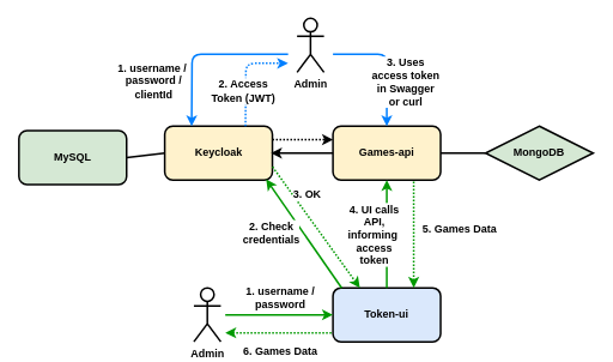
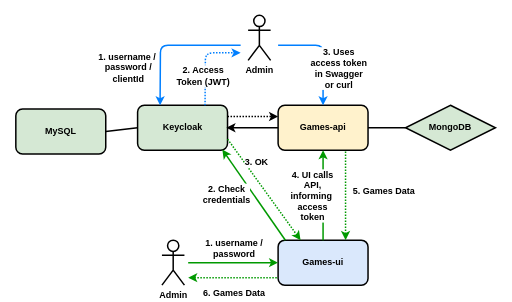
  <mxCell id="0" />
  <mxCell id="1" parent="0" />
- <mxCell id="2" value="Keycloak" style="rounded=1;whiteSpace=wrap;html=1;strokeWidth=2;fontStyle=1;fillColor=#fff2cc;strokeColor=#000000;" parent="1" vertex="1"><mxGeometry x="182.5" y="140" width="120" height="60" as="geometry" /></mxCell>
- <mxCell id="3" value="Token-ui" style="rounded=1;whiteSpace=wrap;html=1;strokeWidth=2;fontStyle=1;fillColor=#dae8fc;strokeColor=#000000;" parent="1" vertex="1"><mxGeometry x="370" y="320" width="120" height="60" as="geometry" /></mxCell>
+ <mxCell id="2" value="Keycloak" style="rounded=1;whiteSpace=wrap;html=1;strokeWidth=2;fontStyle=1;fillColor=#d5e8d4;strokeColor=#000000;" parent="1" vertex="1"><mxGeometry x="182.5" y="140" width="120" height="60" as="geometry" /></mxCell>
+ <mxCell id="3" value="Games-ui" style="rounded=1;whiteSpace=wrap;html=1;strokeWidth=2;fontStyle=1;fillColor=#dae8fc;strokeColor=#000000;" parent="1" vertex="1"><mxGeometry x="370" y="320" width="120" height="60" as="geometry" /></mxCell>
  <mxCell id="4" value="MongoDB" style="rhombus;whiteSpace=wrap;html=1;strokeWidth=2;fontStyle=1;fillColor=#d5e8d4;strokeColor=#000000;" parent="1" vertex="1"><mxGeometry x="540" y="140" width="120" height="60" as="geometry" /></mxCell>
  <mxCell id="5" value="Games-api" style="rounded=1;whiteSpace=wrap;html=1;strokeWidth=2;fontStyle=1;fillColor=#fff2cc;strokeColor=#000000;" parent="1" vertex="1"><mxGeometry x="370" y="140" width="120" height="60" as="geometry" /></mxCell>
  <mxCell id="6" value="MySQL" style="rounded=1;whiteSpace=wrap;html=1;strokeWidth=2;fontStyle=1;fillColor=#d5e8d4;strokeColor=#000000;" parent="1" vertex="1"><mxGeometry x="20" y="145" width="120" height="60" as="geometry" /></mxCell>
  <mxCell id="7" value="" style="endArrow=none;html=1;entryX=0;entryY=0.5;entryDx=0;entryDy=0;strokeWidth=2;exitX=1;exitY=0.5;exitDx=0;exitDy=0;" parent="1" source="6" target="2" edge="1"><mxGeometry width="50" height="50" relative="1" as="geometry"><mxPoint x="80" y="270" as="sourcePoint" /><mxPoint x="130" y="230" as="targetPoint" /></mxGeometry></mxCell>
  <mxCell id="8" value="" style="endArrow=none;html=1;entryX=0;entryY=0.5;entryDx=0;entryDy=0;strokeWidth=2;exitX=1;exitY=0.5;exitDx=0;exitDy=0;" parent="1" source="5" target="4" edge="1"><mxGeometry width="50" height="50" relative="1" as="geometry"><mxPoint x="90" y="280" as="sourcePoint" /><mxPoint x="90" y="210" as="targetPoint" /></mxGeometry></mxCell>
  <mxCell id="9" value="" style="endArrow=none;startArrow=classic;html=1;strokeWidth=2;exitX=0.942;exitY=0.984;exitDx=0;exitDy=0;strokeColor=#009900;exitPerimeter=0;entryX=0.081;entryY=0.002;entryDx=0;entryDy=0;endFill=0;entryPerimeter=0;" parent="1" source="2" target="3" edge="1"><mxGeometry width="50" height="50" relative="1" as="geometry"><mxPoint x="180" y="200" as="sourcePoint" /><mxPoint x="230" y="150" as="targetPoint" /></mxGeometry></mxCell>
  <mxCell id="10" value="&lt;b&gt;2. Check&lt;br&gt;credentials&lt;/b&gt;" style="text;html=1;resizable=0;points=[];align=center;verticalAlign=middle;labelBackgroundColor=#ffffff;" parent="9" vertex="1" connectable="0"><mxGeometry x="0.0" y="2" relative="1" as="geometry"><mxPoint x="-39.31" as="offset" /></mxGeometry></mxCell>
  <mxCell id="11" value="" style="endArrow=classic;startArrow=none;html=1;strokeWidth=2;exitX=1;exitY=0.25;exitDx=0;exitDy=0;entryX=0;entryY=0.25;entryDx=0;entryDy=0;startFill=0;endFill=1;dashed=1;dashPattern=1 1;" parent="1" source="2" target="5" edge="1"><mxGeometry width="50" height="50" relative="1" as="geometry"><mxPoint x="170" y="300" as="sourcePoint" /><mxPoint x="220" y="250" as="targetPoint" /></mxGeometry></mxCell>
  <mxCell id="12" value="" style="endArrow=classic;startArrow=none;html=1;strokeWidth=2;strokeColor=#009900;startFill=0;exitX=0.5;exitY=0;exitDx=0;exitDy=0;" parent="1" source="3" edge="1"><mxGeometry width="50" height="50" relative="1" as="geometry"><mxPoint x="430" y="290" as="sourcePoint" /><mxPoint x="430" y="200" as="targetPoint" /></mxGeometry></mxCell>
  <mxCell id="13" value="&lt;b&gt;4. UI calls&lt;br&gt;API,&lt;br&gt;informing&amp;nbsp;&lt;br&gt;access&lt;br&gt;token&lt;br&gt;&lt;/b&gt;" style="text;html=1;resizable=0;points=[];align=center;verticalAlign=middle;labelBackgroundColor=#ffffff;" parent="12" vertex="1" connectable="0"><mxGeometry x="0.067" relative="1" as="geometry"><mxPoint x="-15" y="4.14" as="offset" /></mxGeometry></mxCell>
  <mxCell id="14" value="&lt;b&gt;Admin&lt;/b&gt;" style="shape=umlActor;verticalLabelPosition=bottom;labelBackgroundColor=#ffffff;verticalAlign=top;html=1;outlineConnect=0;strokeColor=#000000;strokeWidth=2;" parent="1" vertex="1"><mxGeometry x="330" y="20" width="30" height="60" as="geometry" /></mxCell>
  <mxCell id="15" value="" style="endArrow=classic;html=1;strokeWidth=2;entryX=0.5;entryY=0;entryDx=0;entryDy=0;startArrow=none;startFill=0;strokeColor=#007FFF;" parent="1" target="5" edge="1"><mxGeometry width="50" height="50" relative="1" as="geometry"><mxPoint x="370" y="60" as="sourcePoint" /><mxPoint x="280" y="360" as="targetPoint" /><Array as="points"><mxPoint x="430" y="60" /></Array></mxGeometry></mxCell>
  <mxCell id="16" value="&lt;b&gt;&lt;span&gt;3. Uses &lt;br&gt;access token&lt;br&gt;in&amp;nbsp;&lt;/span&gt;&lt;span&gt;Swagger&lt;br&gt;or curl&lt;br&gt;&lt;/span&gt;&lt;/b&gt;" style="text;html=1;resizable=0;points=[];align=center;verticalAlign=middle;labelBackgroundColor=#ffffff;" parent="15" vertex="1" connectable="0"><mxGeometry x="-0.085" y="1" relative="1" as="geometry"><mxPoint x="19" y="26" as="offset" /></mxGeometry></mxCell>
  <mxCell id="17" value="&lt;b style=&quot;font-size: 12px&quot;&gt;&lt;span&gt;1. username /&amp;nbsp;&lt;br&gt;password /&lt;br&gt;clientId&lt;br&gt;&lt;/span&gt;&lt;/b&gt;" style="endArrow=classic;html=1;strokeWidth=2;entryX=0.25;entryY=0;entryDx=0;entryDy=0;startArrow=none;startFill=0;strokeColor=#007FFF;endFill=1;" parent="1" target="2" edge="1"><mxGeometry x="0.144" y="52" width="50" height="50" relative="1" as="geometry"><mxPoint x="320" y="60" as="sourcePoint" /><mxPoint x="210" y="320" as="targetPoint" /><Array as="points"><mxPoint x="213" y="60" /></Array><mxPoint x="-95" y="30" as="offset" /></mxGeometry></mxCell>
  <mxCell id="18" value="&lt;b&gt;Admin&lt;/b&gt;" style="shape=umlActor;verticalLabelPosition=bottom;labelBackgroundColor=#ffffff;verticalAlign=top;html=1;outlineConnect=0;strokeColor=#000000;strokeWidth=2;" parent="1" vertex="1"><mxGeometry x="215" y="320" width="30" height="60" as="geometry" /></mxCell>
  <mxCell id="19" value="" style="endArrow=classic;startArrow=none;html=1;strokeWidth=2;entryX=0;entryY=0.5;entryDx=0;entryDy=0;strokeColor=#009900;startFill=0;" parent="1" target="3" edge="1"><mxGeometry width="50" height="50" relative="1" as="geometry"><mxPoint x="250" y="350" as="sourcePoint" /><mxPoint x="320" y="290" as="targetPoint" /></mxGeometry></mxCell>
  <mxCell id="20" value="&lt;b&gt;1. username /&lt;br&gt;password&lt;br&gt;&lt;/b&gt;" style="text;html=1;resizable=0;points=[];align=center;verticalAlign=middle;labelBackgroundColor=#ffffff;" parent="19" vertex="1" connectable="0"><mxGeometry x="-0.183" y="1" relative="1" as="geometry"><mxPoint x="11" y="-19" as="offset" /></mxGeometry></mxCell>
  <mxCell id="21" value="&lt;b&gt;&lt;span&gt;&lt;br&gt;&lt;/span&gt;&lt;/b&gt;" style="endArrow=classic;html=1;strokeWidth=2;startArrow=none;startFill=0;strokeColor=#007FFF;endFill=1;exitX=0.75;exitY=0;exitDx=0;exitDy=0;dashed=1;dashPattern=1 1;" parent="1" source="2" edge="1"><mxGeometry x="0.144" y="47" width="50" height="50" relative="1" as="geometry"><mxPoint x="330" y="70" as="sourcePoint" /><mxPoint x="320" y="70" as="targetPoint" /><Array as="points"><mxPoint x="273" y="70" /></Array><mxPoint x="-90" y="20" as="offset" /></mxGeometry></mxCell>
  <mxCell id="22" value="&lt;b&gt;2. Access&lt;br&gt;Token (JWT)&lt;/b&gt;" style="text;html=1;resizable=0;points=[];align=center;verticalAlign=middle;labelBackgroundColor=#ffffff;" parent="21" vertex="1" connectable="0"><mxGeometry x="-0.624" relative="1" as="geometry"><mxPoint x="-3" y="-18" as="offset" /></mxGeometry></mxCell>
  <mxCell id="23" value="" style="endArrow=none;startArrow=classic;html=1;strokeWidth=2;exitX=0.25;exitY=0;exitDx=0;exitDy=0;strokeColor=#009900;entryX=1;entryY=0.75;entryDx=0;entryDy=0;endFill=0;dashed=1;dashPattern=1 1;" parent="1" source="3" target="2" edge="1"><mxGeometry width="50" height="50" relative="1" as="geometry"><mxPoint x="305.54" y="209.04" as="sourcePoint" /><mxPoint x="380" y="300" as="targetPoint" /></mxGeometry></mxCell>
  <mxCell id="24" value="&lt;b&gt;3. OK&lt;/b&gt;" style="text;html=1;resizable=0;points=[];align=center;verticalAlign=middle;labelBackgroundColor=#ffffff;" parent="23" vertex="1" connectable="0"><mxGeometry x="0.0" y="2" relative="1" as="geometry"><mxPoint x="-9.73" y="-38.8" as="offset" /></mxGeometry></mxCell>
  <mxCell id="25" value="" style="endArrow=none;startArrow=classic;html=1;strokeWidth=2;strokeColor=#009900;startFill=1;entryX=0.75;entryY=1;entryDx=0;entryDy=0;exitX=0.75;exitY=0;exitDx=0;exitDy=0;endFill=0;dashed=1;dashPattern=1 1;" parent="1" source="3" target="5" edge="1"><mxGeometry width="50" height="50" relative="1" as="geometry"><mxPoint x="440" y="300" as="sourcePoint" /><mxPoint x="440" y="210" as="targetPoint" /></mxGeometry></mxCell>
  <mxCell id="26" value="&lt;b&gt;5. Games Data&lt;br&gt;&lt;/b&gt;" style="text;html=1;resizable=0;points=[];align=center;verticalAlign=middle;labelBackgroundColor=#ffffff;" parent="25" vertex="1" connectable="0"><mxGeometry x="0.067" relative="1" as="geometry"><mxPoint x="50" y="-2" as="offset" /></mxGeometry></mxCell>
  <mxCell id="27" value="" style="endArrow=none;startArrow=classic;html=1;strokeWidth=2;entryX=0;entryY=0.5;entryDx=0;entryDy=0;strokeColor=#009900;startFill=1;endFill=0;dashed=1;dashPattern=1 1;" parent="1" edge="1"><mxGeometry width="50" height="50" relative="1" as="geometry"><mxPoint x="250" y="370" as="sourcePoint" /><mxPoint x="370" y="370" as="targetPoint" /></mxGeometry></mxCell>
  <mxCell id="28" value="&lt;b&gt;6. Games Data&lt;br&gt;&lt;/b&gt;" style="text;html=1;resizable=0;points=[];align=center;verticalAlign=middle;labelBackgroundColor=#ffffff;" parent="27" vertex="1" connectable="0"><mxGeometry x="-0.183" y="1" relative="1" as="geometry"><mxPoint x="11.03" y="21" as="offset" /></mxGeometry></mxCell>
  <mxCell id="29" value="" style="endArrow=none;startArrow=classic;html=1;strokeWidth=2;entryX=0;entryY=0.5;entryDx=0;entryDy=0;startFill=1;endFill=0;" parent="1" target="5" edge="1"><mxGeometry width="50" height="50" relative="1" as="geometry"><mxPoint x="301" y="170" as="sourcePoint" /><mxPoint x="380" y="180" as="targetPoint" /></mxGeometry></mxCell>
